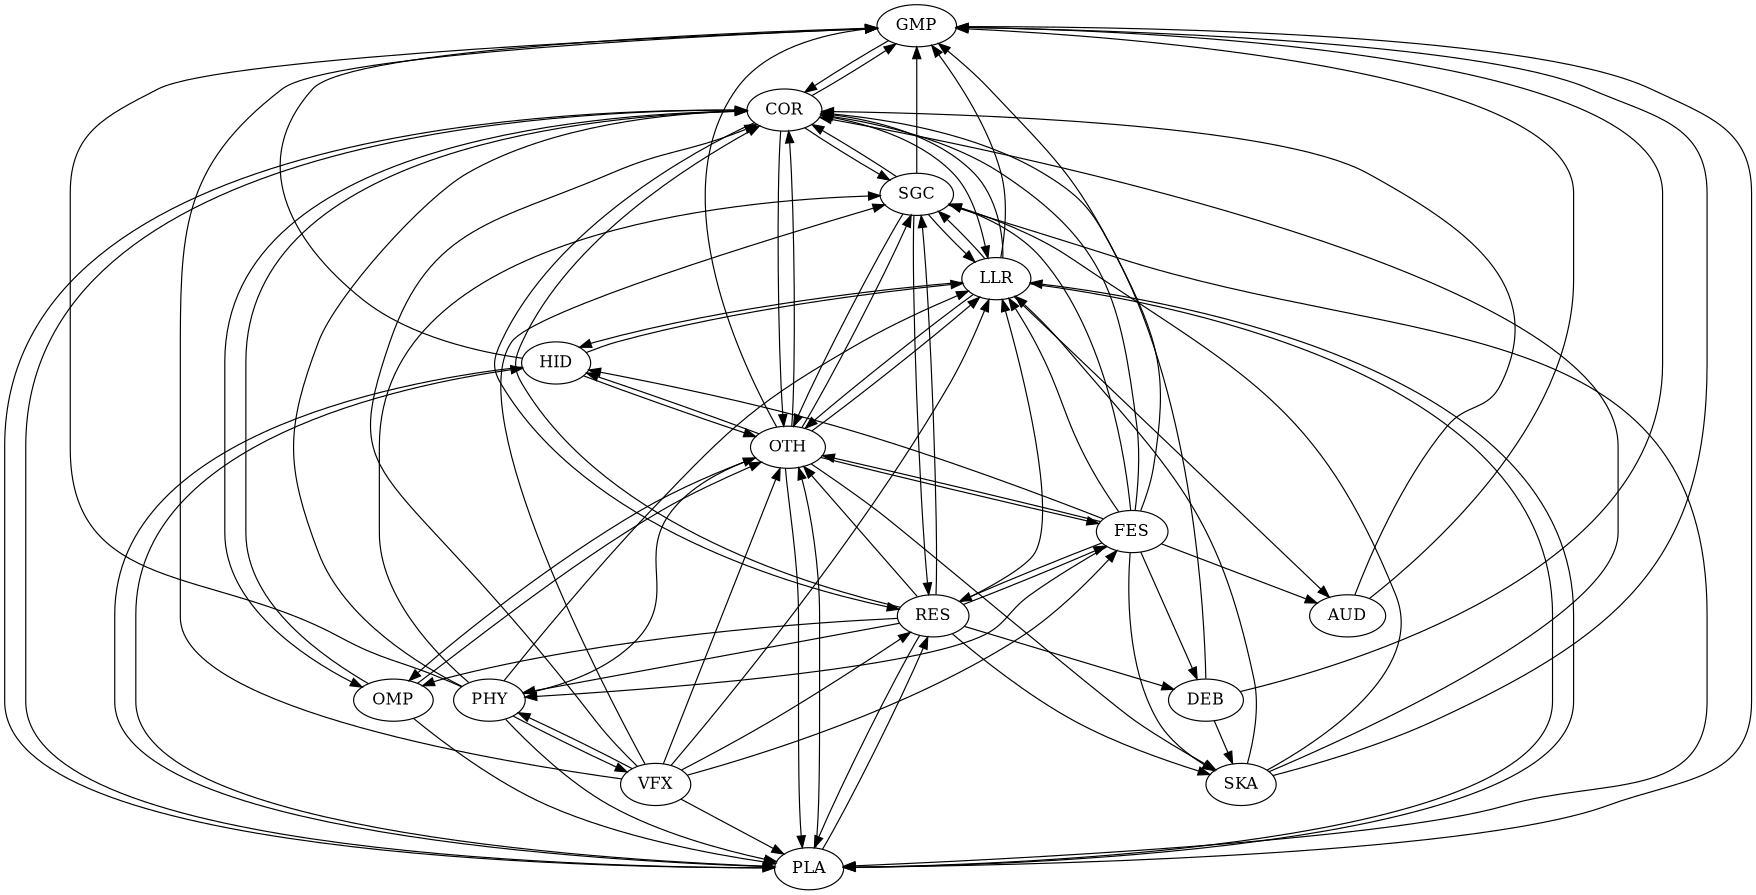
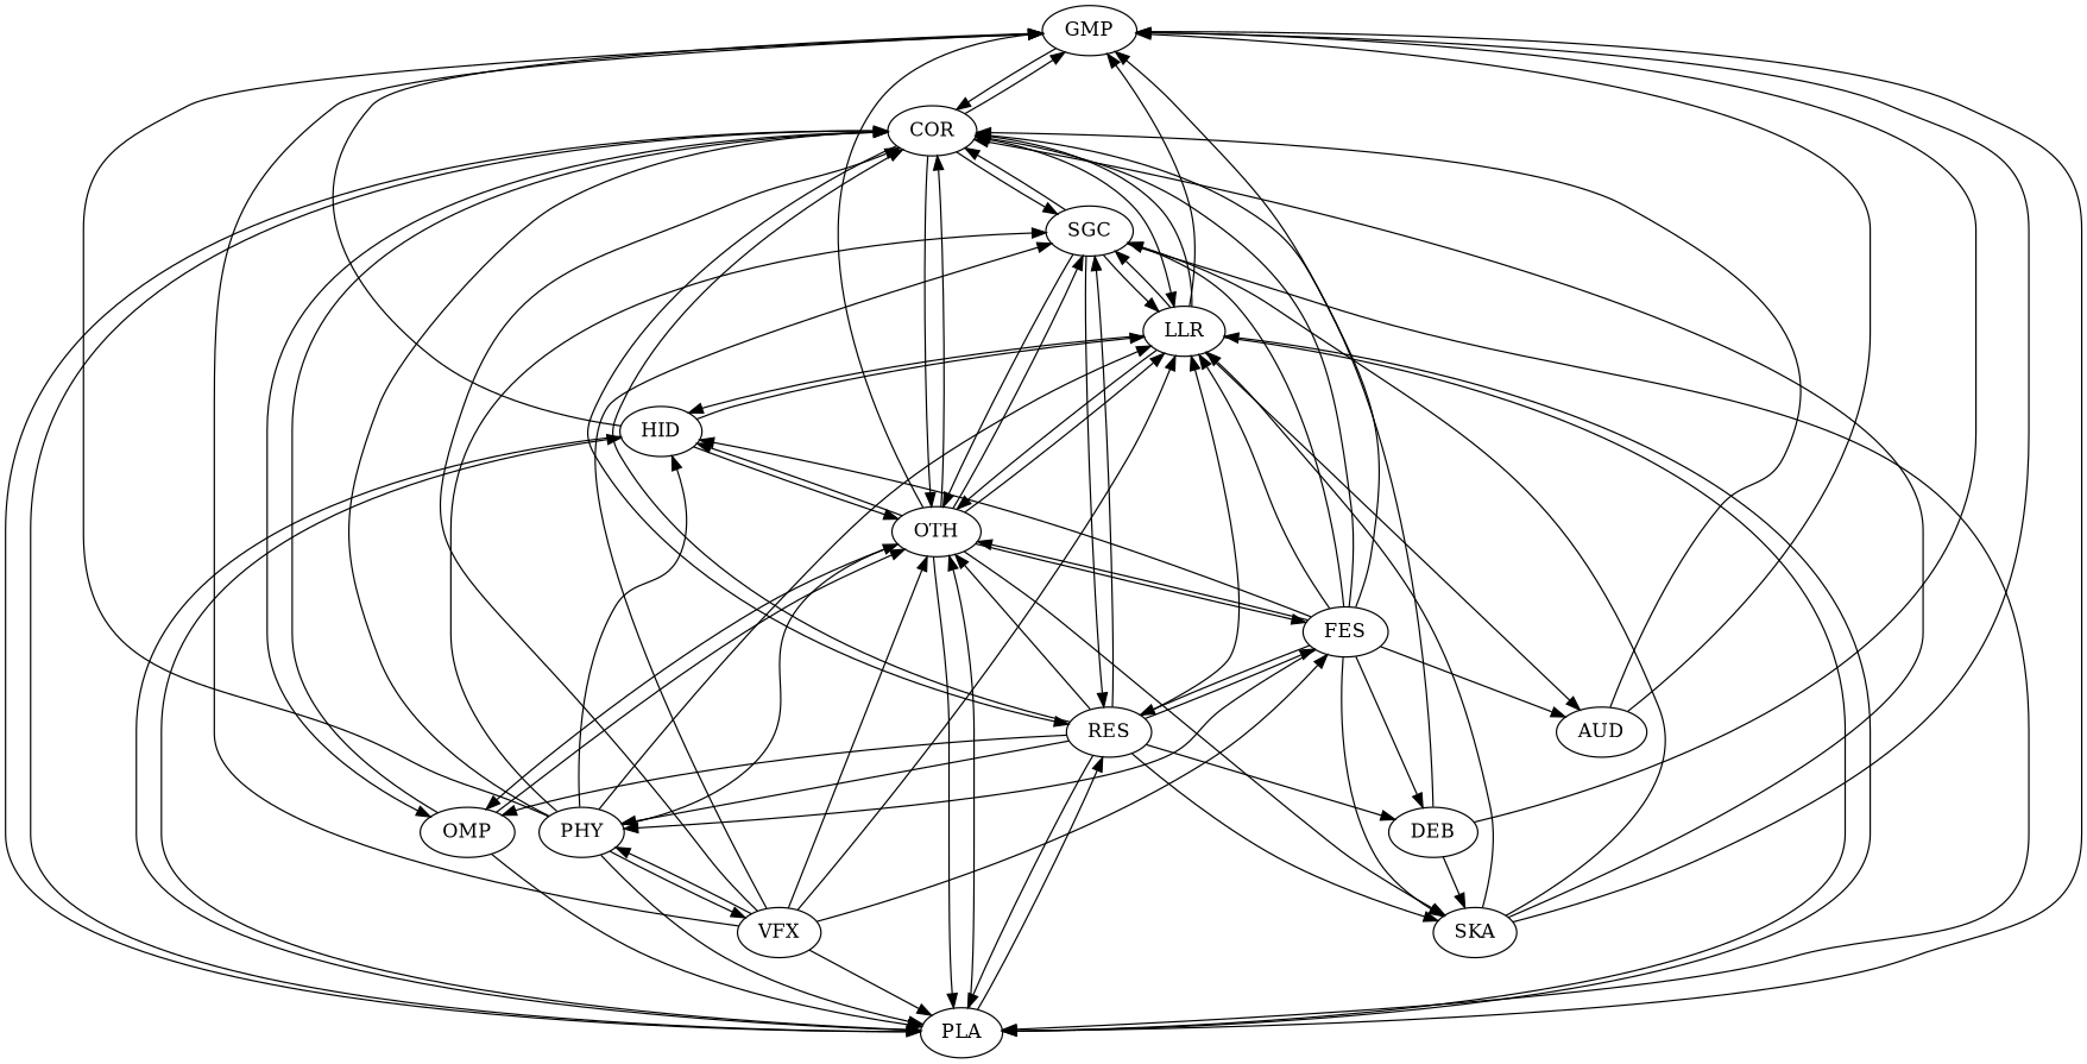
  digraph {
    GMP
    COR
    PLA
    RES
    OTH
    OMP
    LLR
    SGC
    HID
    FES
    SKA
    PHY
    DEB
    AUD
    VFX
    GMP -> COR
    GMP -> PLA
    COR -> GMP
    COR -> PLA
    COR -> RES
    COR -> OTH
    COR -> OMP
    COR -> LLR
    COR -> SGC
    PLA -> COR
    PLA -> RES
    PLA -> OTH
    PLA -> LLR
    PLA -> HID
    RES -> COR
    RES -> PLA
    RES -> OTH
    RES -> OMP
    RES -> LLR
    RES -> SGC
    RES -> FES
    RES -> SKA
    RES -> PHY
    RES -> DEB
    OTH -> GMP
    OTH -> COR
    OTH -> PLA
    OTH -> OMP
    OTH -> LLR
    OTH -> SGC
    OTH -> HID
    OTH -> FES
    OTH -> SKA
    OMP -> COR
    OMP -> PLA
    OMP -> OTH
    LLR -> GMP
    LLR -> COR
    LLR -> PLA
    LLR -> OTH
    LLR -> SGC
    LLR -> HID
    LLR -> AUD
-   SGC -> GMP
    SGC -> COR
    SGC -> PLA
    SGC -> RES
    SGC -> OTH
    SGC -> LLR
    HID -> GMP
    HID -> PLA
    HID -> OTH
    HID -> LLR
    FES -> GMP
    FES -> COR
    FES -> RES
    FES -> OTH
    FES -> LLR
    FES -> SGC
    FES -> HID
    FES -> SKA
    FES -> PHY
    FES -> DEB
    FES -> AUD
    SKA -> GMP
    SKA -> COR
    SKA -> LLR
    SKA -> SGC
    PHY -> GMP
    PHY -> COR
    PHY -> PLA
    PHY -> OTH
    PHY -> LLR
    PHY -> SGC
+   PHY -> HID
    PHY -> VFX
    DEB -> GMP
    DEB -> COR
    DEB -> SKA
    AUD -> GMP
    AUD -> COR
    VFX -> GMP
    VFX -> COR
    VFX -> PLA
-   VFX -> RES
    VFX -> OTH
    VFX -> LLR
    VFX -> SGC
    VFX -> FES
    VFX -> PHY
  }
